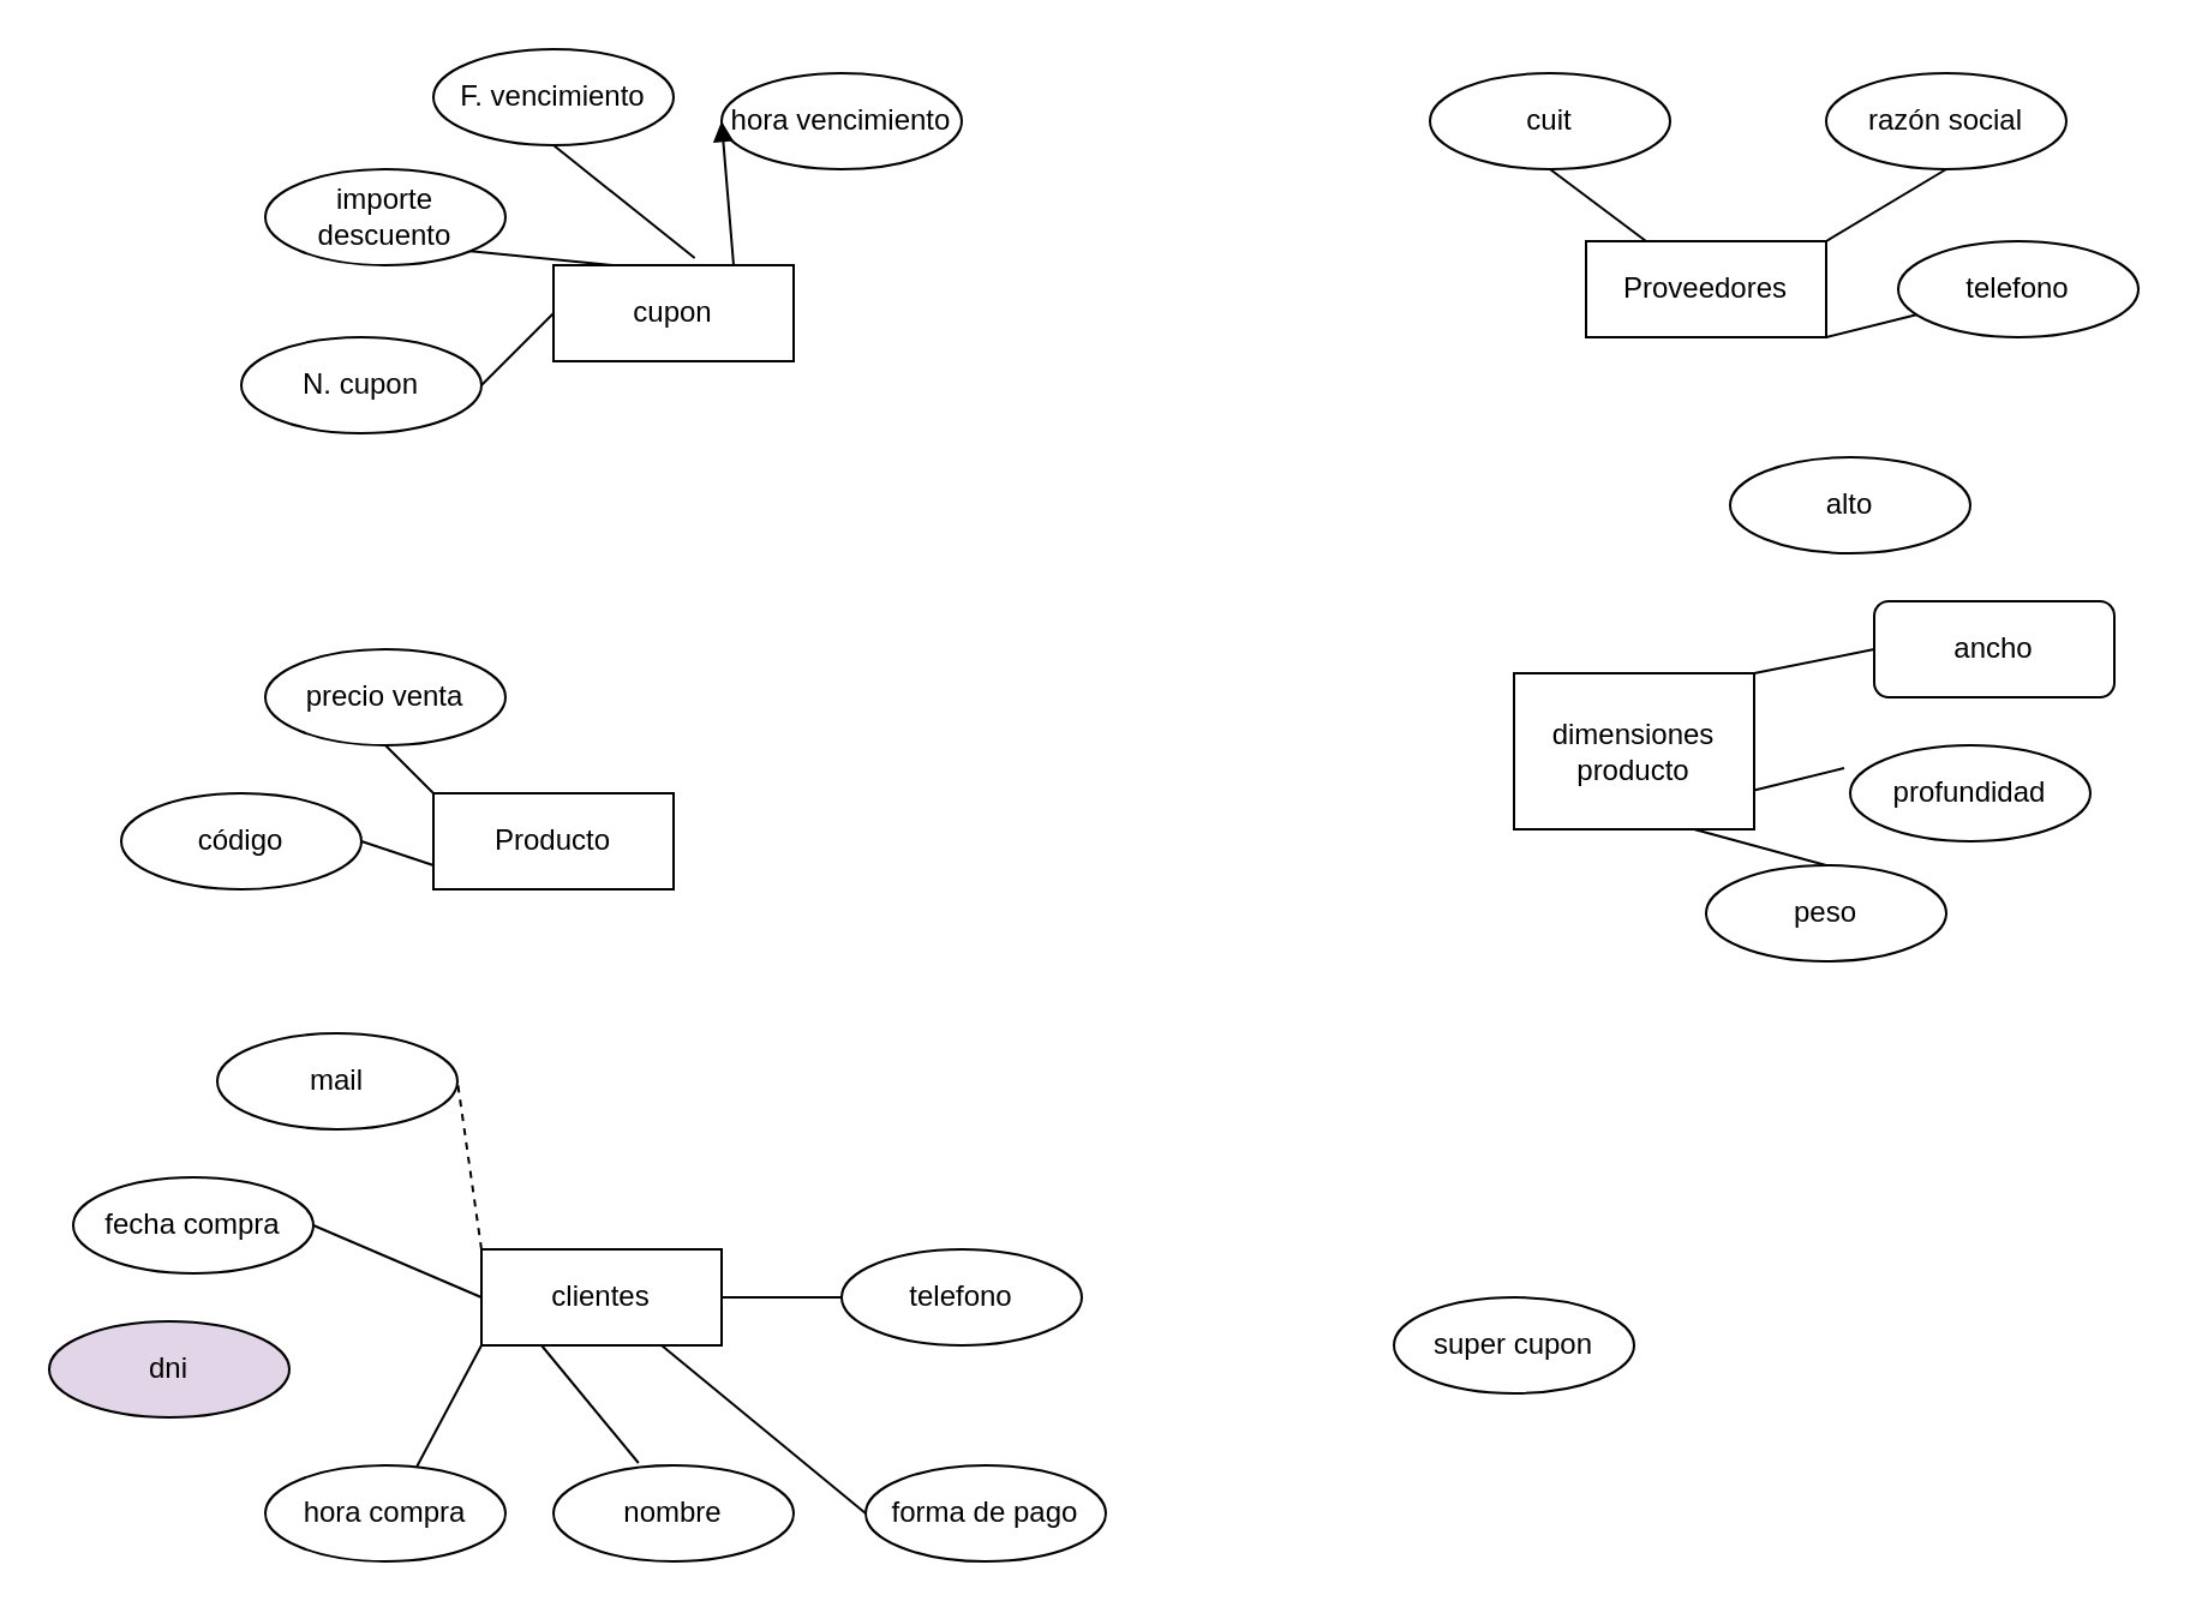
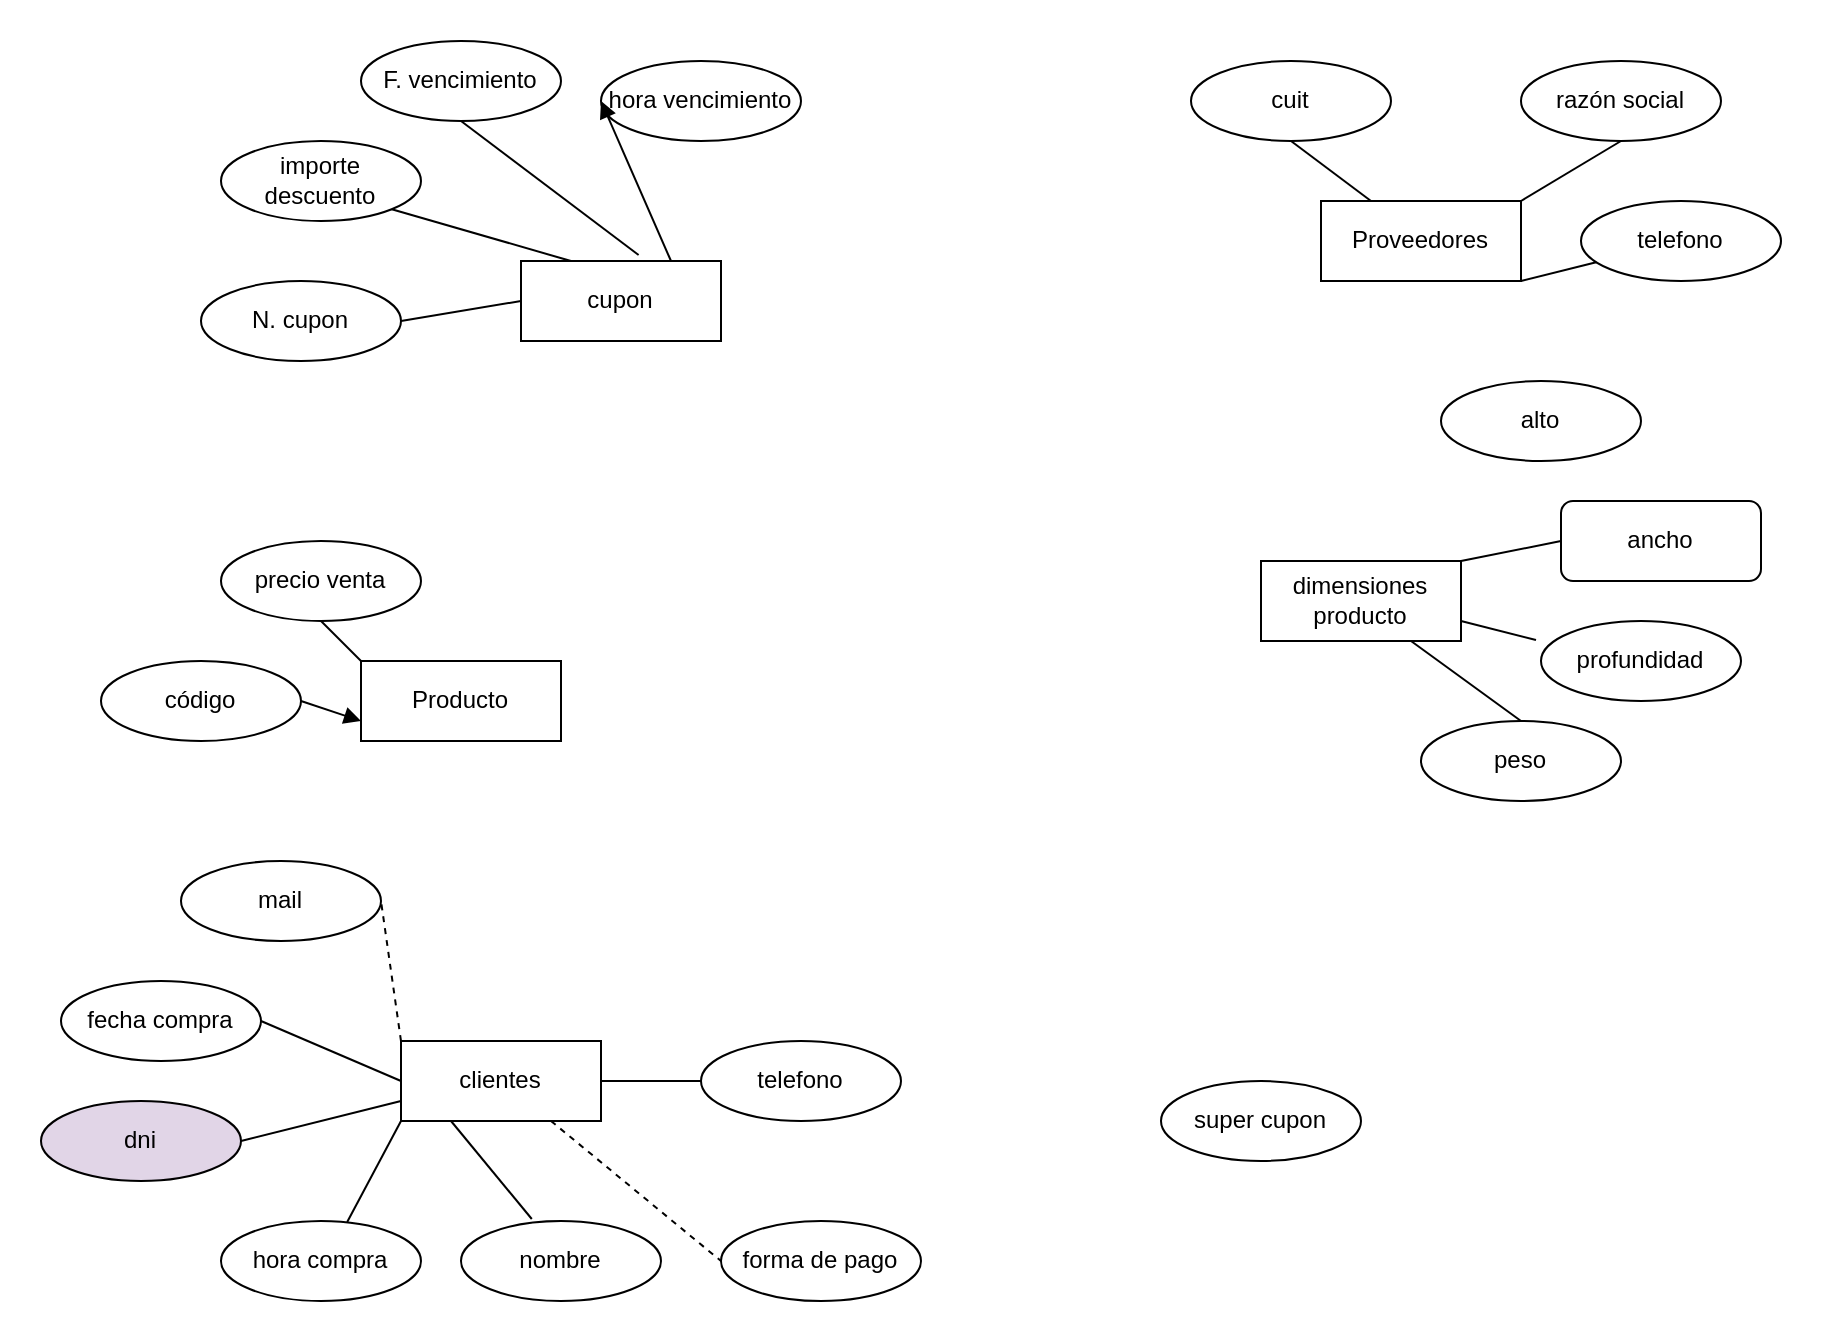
  <mxCell id="0" />
  <mxCell id="1" parent="0" />
- <mxCell id="2" value="cupon" style="whiteSpace=wrap;html=1;align=center;" vertex="1" parent="1"><mxGeometry x="230" y="110" width="100" height="40" as="geometry" /></mxCell>
+ <mxCell id="2" value="cupon" style="whiteSpace=wrap;html=1;align=center;" vertex="1" parent="1"><mxGeometry x="260" y="130" width="100" height="40" as="geometry" /></mxCell>
  <mxCell id="3" value="N. cupon" style="ellipse;whiteSpace=wrap;html=1;align=center;" vertex="1" parent="1"><mxGeometry x="100" y="140" width="100" height="40" as="geometry" /></mxCell>
  <mxCell id="4" value="importe descuento" style="ellipse;whiteSpace=wrap;html=1;align=center;" vertex="1" parent="1"><mxGeometry x="110" y="70" width="100" height="40" as="geometry" /></mxCell>
  <mxCell id="5" value="F. vencimiento" style="ellipse;whiteSpace=wrap;html=1;align=center;" vertex="1" parent="1"><mxGeometry x="180" width="100" height="40" as="geometry" y="20" /></mxCell>
  <mxCell id="6" value="hora vencimiento" style="ellipse;whiteSpace=wrap;html=1;align=center;" vertex="1" parent="1"><mxGeometry x="300" y="30" width="100" height="40" as="geometry" /></mxCell>
  <mxCell id="7" value="Producto" style="whiteSpace=wrap;html=1;align=center;" vertex="1" parent="1"><mxGeometry x="180" y="330" width="100" height="40" as="geometry" /></mxCell>
  <mxCell id="8" value="código" style="ellipse;whiteSpace=wrap;html=1;align=center;" vertex="1" parent="1"><mxGeometry x="50" y="330" width="100" height="40" as="geometry" /></mxCell>
  <mxCell id="9" value="precio venta" style="ellipse;whiteSpace=wrap;html=1;align=center;" vertex="1" parent="1"><mxGeometry x="110" y="270" width="100" height="40" as="geometry" /></mxCell>
  <mxCell id="10" value="Proveedores" style="whiteSpace=wrap;html=1;align=center;" vertex="1" parent="1"><mxGeometry x="660" y="100" width="100" height="40" as="geometry" /></mxCell>
  <mxCell id="11" value="cuit" style="ellipse;whiteSpace=wrap;html=1;align=center;" vertex="1" parent="1"><mxGeometry x="595" y="30" width="100" height="40" as="geometry" /></mxCell>
  <mxCell id="12" value="razón social" style="ellipse;whiteSpace=wrap;html=1;align=center;" vertex="1" parent="1"><mxGeometry x="760" y="30" width="100" height="40" as="geometry" /></mxCell>
  <mxCell id="13" value="telefono" style="ellipse;whiteSpace=wrap;html=1;align=center;" vertex="1" parent="1"><mxGeometry x="790" y="100" width="100" height="40" as="geometry" /></mxCell>
- <mxCell id="14" value="dimensiones producto" style="whiteSpace=wrap;html=1;align=center;" vertex="1" parent="1"><mxGeometry x="630" y="280" width="100" height="65" as="geometry" /></mxCell>
+ <mxCell id="14" value="dimensiones producto" style="whiteSpace=wrap;html=1;align=center;" vertex="1" parent="1"><mxGeometry x="630" y="280" width="100" height="40" as="geometry" /></mxCell>
  <mxCell id="15" value="alto" style="ellipse;whiteSpace=wrap;html=1;align=center;" vertex="1" parent="1"><mxGeometry x="720" y="190" width="100" height="40" as="geometry" /></mxCell>
  <mxCell id="16" value="ancho&lt;br&gt;" style="whiteSpace=wrap;html=1;align=center;rounded=1;" vertex="1" parent="1"><mxGeometry x="780" y="250" width="100" height="40" as="geometry" /></mxCell>
  <mxCell id="17" value="profundidad" style="ellipse;whiteSpace=wrap;html=1;align=center;" vertex="1" parent="1"><mxGeometry x="770" y="310" width="100" height="40" as="geometry" /></mxCell>
  <mxCell id="18" value="peso" style="ellipse;whiteSpace=wrap;html=1;align=center;" vertex="1" parent="1"><mxGeometry x="710" y="360" width="100" height="40" as="geometry" /></mxCell>
  <mxCell id="19" value="clientes" style="whiteSpace=wrap;html=1;align=center;" vertex="1" parent="1"><mxGeometry x="200" y="520" width="100" height="40" as="geometry" /></mxCell>
  <mxCell id="20" value="fecha compra" style="ellipse;whiteSpace=wrap;html=1;align=center;" vertex="1" parent="1"><mxGeometry x="30" y="490" width="100" height="40" as="geometry" /></mxCell>
  <mxCell id="21" value="hora compra" style="ellipse;whiteSpace=wrap;html=1;align=center;" vertex="1" parent="1"><mxGeometry x="110" y="610" width="100" height="40" as="geometry" /></mxCell>
  <mxCell id="22" value="forma de pago" style="ellipse;whiteSpace=wrap;html=1;align=center;" vertex="1" parent="1"><mxGeometry x="360" y="610" width="100" height="40" as="geometry" /></mxCell>
  <mxCell id="23" value="dni" style="ellipse;whiteSpace=wrap;html=1;align=center;fillColor=#e1d5e7;" vertex="1" parent="1"><mxGeometry x="20" y="550" width="100" height="40" as="geometry" /></mxCell>
  <mxCell id="24" value="nombre" style="ellipse;whiteSpace=wrap;html=1;align=center;" vertex="1" parent="1"><mxGeometry x="230" y="610" width="100" height="40" as="geometry" /></mxCell>
  <mxCell id="25" value="telefono" style="ellipse;whiteSpace=wrap;html=1;align=center;" vertex="1" parent="1"><mxGeometry x="350" y="520" width="100" height="40" as="geometry" /></mxCell>
  <mxCell id="26" value="mail" style="ellipse;whiteSpace=wrap;html=1;align=center;" vertex="1" parent="1"><mxGeometry x="90" y="430" width="100" height="40" as="geometry" /></mxCell>
  <mxCell id="27" value="super cupon" style="ellipse;whiteSpace=wrap;html=1;align=center;" vertex="1" parent="1"><mxGeometry x="580" y="540" width="100" height="40" as="geometry" /></mxCell>
  <mxCell id="28" value="" style="endArrow=none;html=1;rounded=0;exitX=1;exitY=0.5;exitDx=0;exitDy=0;entryX=0;entryY=0.5;entryDx=0;entryDy=0;" edge="1" parent="1" source="3" target="2"><mxGeometry relative="1" as="geometry"><mxPoint x="490" y="220" as="sourcePoint" /><mxPoint x="650" y="220" as="targetPoint" /></mxGeometry></mxCell>
  <mxCell id="29" value="" style="endArrow=none;html=1;rounded=0;exitX=1;exitY=1;exitDx=0;exitDy=0;entryX=0.25;entryY=0;entryDx=0;entryDy=0;" edge="1" parent="1" source="4" target="2"><mxGeometry relative="1" as="geometry"><mxPoint x="490" y="220" as="sourcePoint" /><mxPoint x="650" y="220" as="targetPoint" /></mxGeometry></mxCell>
  <mxCell id="30" value="" style="endArrow=none;html=1;rounded=0;exitX=0.588;exitY=-0.075;exitDx=0;exitDy=0;entryX=0.5;entryY=1;entryDx=0;entryDy=0;exitPerimeter=0;" edge="1" parent="1" source="2" target="5"><mxGeometry relative="1" as="geometry"><mxPoint x="235" y="84" as="sourcePoint" /><mxPoint x="265" y="120" as="targetPoint" /></mxGeometry></mxCell>
  <mxCell id="31" value="" style="endArrow=block;html=1;rounded=0;exitX=0.75;exitY=0;exitDx=0;exitDy=0;entryX=0;entryY=0.5;entryDx=0;entryDy=0;" edge="1" parent="1" source="2" target="6"><mxGeometry relative="1" as="geometry"><mxPoint x="245" y="94" as="sourcePoint" /><mxPoint x="275" y="130" as="targetPoint" /></mxGeometry></mxCell>
  <mxCell id="32" value="" style="endArrow=none;html=1;rounded=0;exitX=0.25;exitY=0;exitDx=0;exitDy=0;entryX=0.5;entryY=1;entryDx=0;entryDy=0;" edge="1" parent="1" source="10" target="11"><mxGeometry relative="1" as="geometry"><mxPoint x="315" y="120" as="sourcePoint" /><mxPoint x="310" y="60" as="targetPoint" /></mxGeometry></mxCell>
  <mxCell id="33" value="" style="endArrow=none;html=1;rounded=0;exitX=0.5;exitY=1;exitDx=0;exitDy=0;entryX=1;entryY=0;entryDx=0;entryDy=0;" edge="1" parent="1" source="12" target="10"><mxGeometry relative="1" as="geometry"><mxPoint x="670" y="130" as="sourcePoint" /><mxPoint x="610" y="90" as="targetPoint" /></mxGeometry></mxCell>
  <mxCell id="34" value="" style="endArrow=none;html=1;rounded=0;exitX=1;exitY=1;exitDx=0;exitDy=0;" edge="1" parent="1" source="10" target="13"><mxGeometry relative="1" as="geometry"><mxPoint x="680" y="140" as="sourcePoint" /><mxPoint x="620" y="100" as="targetPoint" /></mxGeometry></mxCell>
  <mxCell id="35" value="" style="endArrow=none;html=1;rounded=0;exitX=0;exitY=0.5;exitDx=0;exitDy=0;entryX=1;entryY=0;entryDx=0;entryDy=0;" edge="1" parent="1" source="16" target="14"><mxGeometry relative="1" as="geometry"><mxPoint x="745" y="234" as="sourcePoint" /><mxPoint x="730" y="290" as="targetPoint" /></mxGeometry></mxCell>
  <mxCell id="36" value="" style="endArrow=none;html=1;rounded=0;exitX=-0.025;exitY=0.237;exitDx=0;exitDy=0;entryX=1;entryY=0.75;entryDx=0;entryDy=0;exitPerimeter=0;" edge="1" parent="1" source="17" target="14"><mxGeometry relative="1" as="geometry"><mxPoint x="755" y="244" as="sourcePoint" /><mxPoint x="725" y="300" as="targetPoint" /></mxGeometry></mxCell>
  <mxCell id="37" value="" style="endArrow=none;html=1;rounded=0;exitX=0.5;exitY=0;exitDx=0;exitDy=0;entryX=0.75;entryY=1;entryDx=0;entryDy=0;" edge="1" parent="1" source="18" target="14"><mxGeometry relative="1" as="geometry"><mxPoint x="765" y="254" as="sourcePoint" /><mxPoint x="735" y="310" as="targetPoint" /></mxGeometry></mxCell>
  <mxCell id="38" value="" style="endArrow=none;html=1;rounded=0;exitX=0.5;exitY=1;exitDx=0;exitDy=0;entryX=0;entryY=0;entryDx=0;entryDy=0;" edge="1" parent="1" source="9" target="7"><mxGeometry relative="1" as="geometry"><mxPoint x="775" y="264" as="sourcePoint" /><mxPoint x="745" y="320" as="targetPoint" /></mxGeometry></mxCell>
- <mxCell id="39" value="" style="endArrow=none;html=1;rounded=0;exitX=1;exitY=0.5;exitDx=0;exitDy=0;entryX=0;entryY=0.75;entryDx=0;entryDy=0;" edge="1" parent="1" source="8" target="7"><mxGeometry relative="1" as="geometry"><mxPoint x="170" y="290" as="sourcePoint" /><mxPoint x="190" y="340" as="targetPoint" /></mxGeometry></mxCell>
+ <mxCell id="39" value="" style="endArrow=block;html=1;rounded=0;exitX=1;exitY=0.5;exitDx=0;exitDy=0;entryX=0;entryY=0.75;entryDx=0;entryDy=0;" edge="1" parent="1" source="8" target="7"><mxGeometry relative="1" as="geometry"><mxPoint x="170" y="290" as="sourcePoint" /><mxPoint x="190" y="340" as="targetPoint" /></mxGeometry></mxCell>
  <mxCell id="40" value="" style="endArrow=none;html=1;rounded=0;exitX=0;exitY=0;exitDx=0;exitDy=0;entryX=1;entryY=0.5;entryDx=0;entryDy=0;dashed=1;" edge="1" parent="1" source="19" target="26"><mxGeometry relative="1" as="geometry"><mxPoint x="180" y="300" as="sourcePoint" /><mxPoint x="200" y="350" as="targetPoint" /></mxGeometry></mxCell>
  <mxCell id="41" value="" style="endArrow=none;html=1;rounded=0;exitX=0;exitY=0.5;exitDx=0;exitDy=0;entryX=1;entryY=0.5;entryDx=0;entryDy=0;" edge="1" parent="1" source="19" target="20"><mxGeometry relative="1" as="geometry"><mxPoint x="210" y="530" as="sourcePoint" /><mxPoint x="200" y="460" as="targetPoint" /></mxGeometry></mxCell>
+ <mxCell id="42" value="" style="endArrow=none;html=1;rounded=0;exitX=0;exitY=0.75;exitDx=0;exitDy=0;entryX=1;entryY=0.5;entryDx=0;entryDy=0;" edge="1" parent="1" source="19" target="23"><mxGeometry relative="1" as="geometry"><mxPoint x="220" y="540" as="sourcePoint" /><mxPoint x="210" y="470" as="targetPoint" /></mxGeometry></mxCell>
  <mxCell id="43" value="" style="endArrow=none;html=1;rounded=0;exitX=0.631;exitY=0.013;exitDx=0;exitDy=0;entryX=0;entryY=1;entryDx=0;entryDy=0;exitPerimeter=0;" edge="1" parent="1" source="21" target="19"><mxGeometry relative="1" as="geometry"><mxPoint x="230" y="550" as="sourcePoint" /><mxPoint x="220" y="480" as="targetPoint" /></mxGeometry></mxCell>
  <mxCell id="44" value="" style="endArrow=none;html=1;rounded=0;exitX=0.25;exitY=1;exitDx=0;exitDy=0;entryX=0.354;entryY=-0.025;entryDx=0;entryDy=0;entryPerimeter=0;" edge="1" parent="1" source="19" target="24"><mxGeometry relative="1" as="geometry"><mxPoint x="240" y="560" as="sourcePoint" /><mxPoint x="230" y="490" as="targetPoint" /></mxGeometry></mxCell>
- <mxCell id="45" value="" style="endArrow=none;html=1;rounded=0;exitX=0.75;exitY=1;exitDx=0;exitDy=0;entryX=0;entryY=0.5;entryDx=0;entryDy=0;" edge="1" parent="1" source="19" target="22"><mxGeometry relative="1" as="geometry"><mxPoint x="250" y="570" as="sourcePoint" /><mxPoint x="240" y="500" as="targetPoint" /></mxGeometry></mxCell>
+ <mxCell id="45" value="" style="endArrow=none;html=1;rounded=0;exitX=0.75;exitY=1;exitDx=0;exitDy=0;entryX=0;entryY=0.5;entryDx=0;entryDy=0;dashed=1;" edge="1" parent="1" source="19" target="22"><mxGeometry relative="1" as="geometry"><mxPoint x="250" y="570" as="sourcePoint" /><mxPoint x="240" y="500" as="targetPoint" /></mxGeometry></mxCell>
  <mxCell id="46" value="" style="endArrow=none;html=1;rounded=0;exitX=1;exitY=0.5;exitDx=0;exitDy=0;entryX=0;entryY=0.5;entryDx=0;entryDy=0;" edge="1" parent="1" source="19" target="25"><mxGeometry relative="1" as="geometry"><mxPoint x="260" y="580" as="sourcePoint" /><mxPoint x="250" y="510" as="targetPoint" /></mxGeometry></mxCell>
